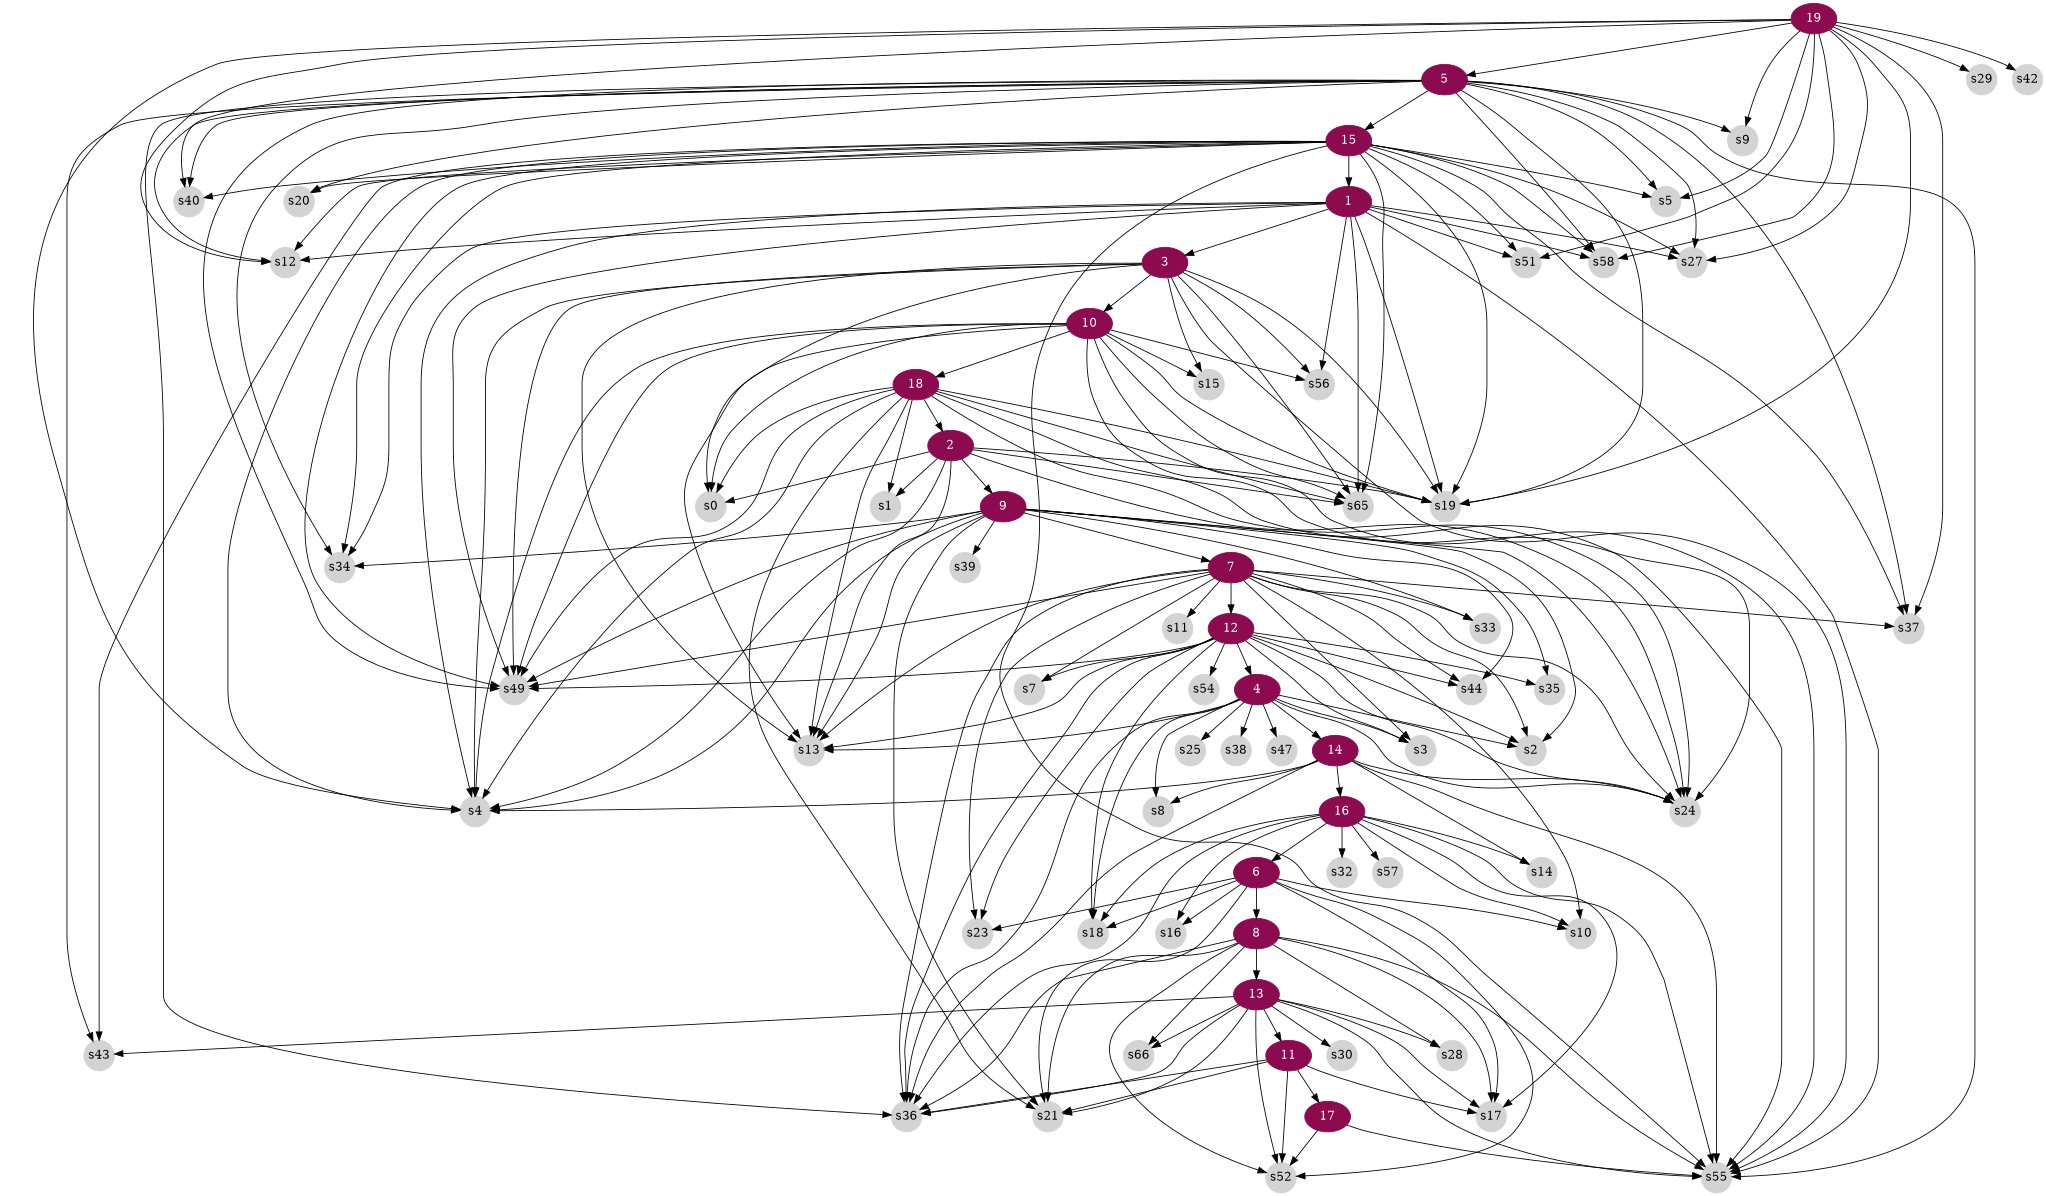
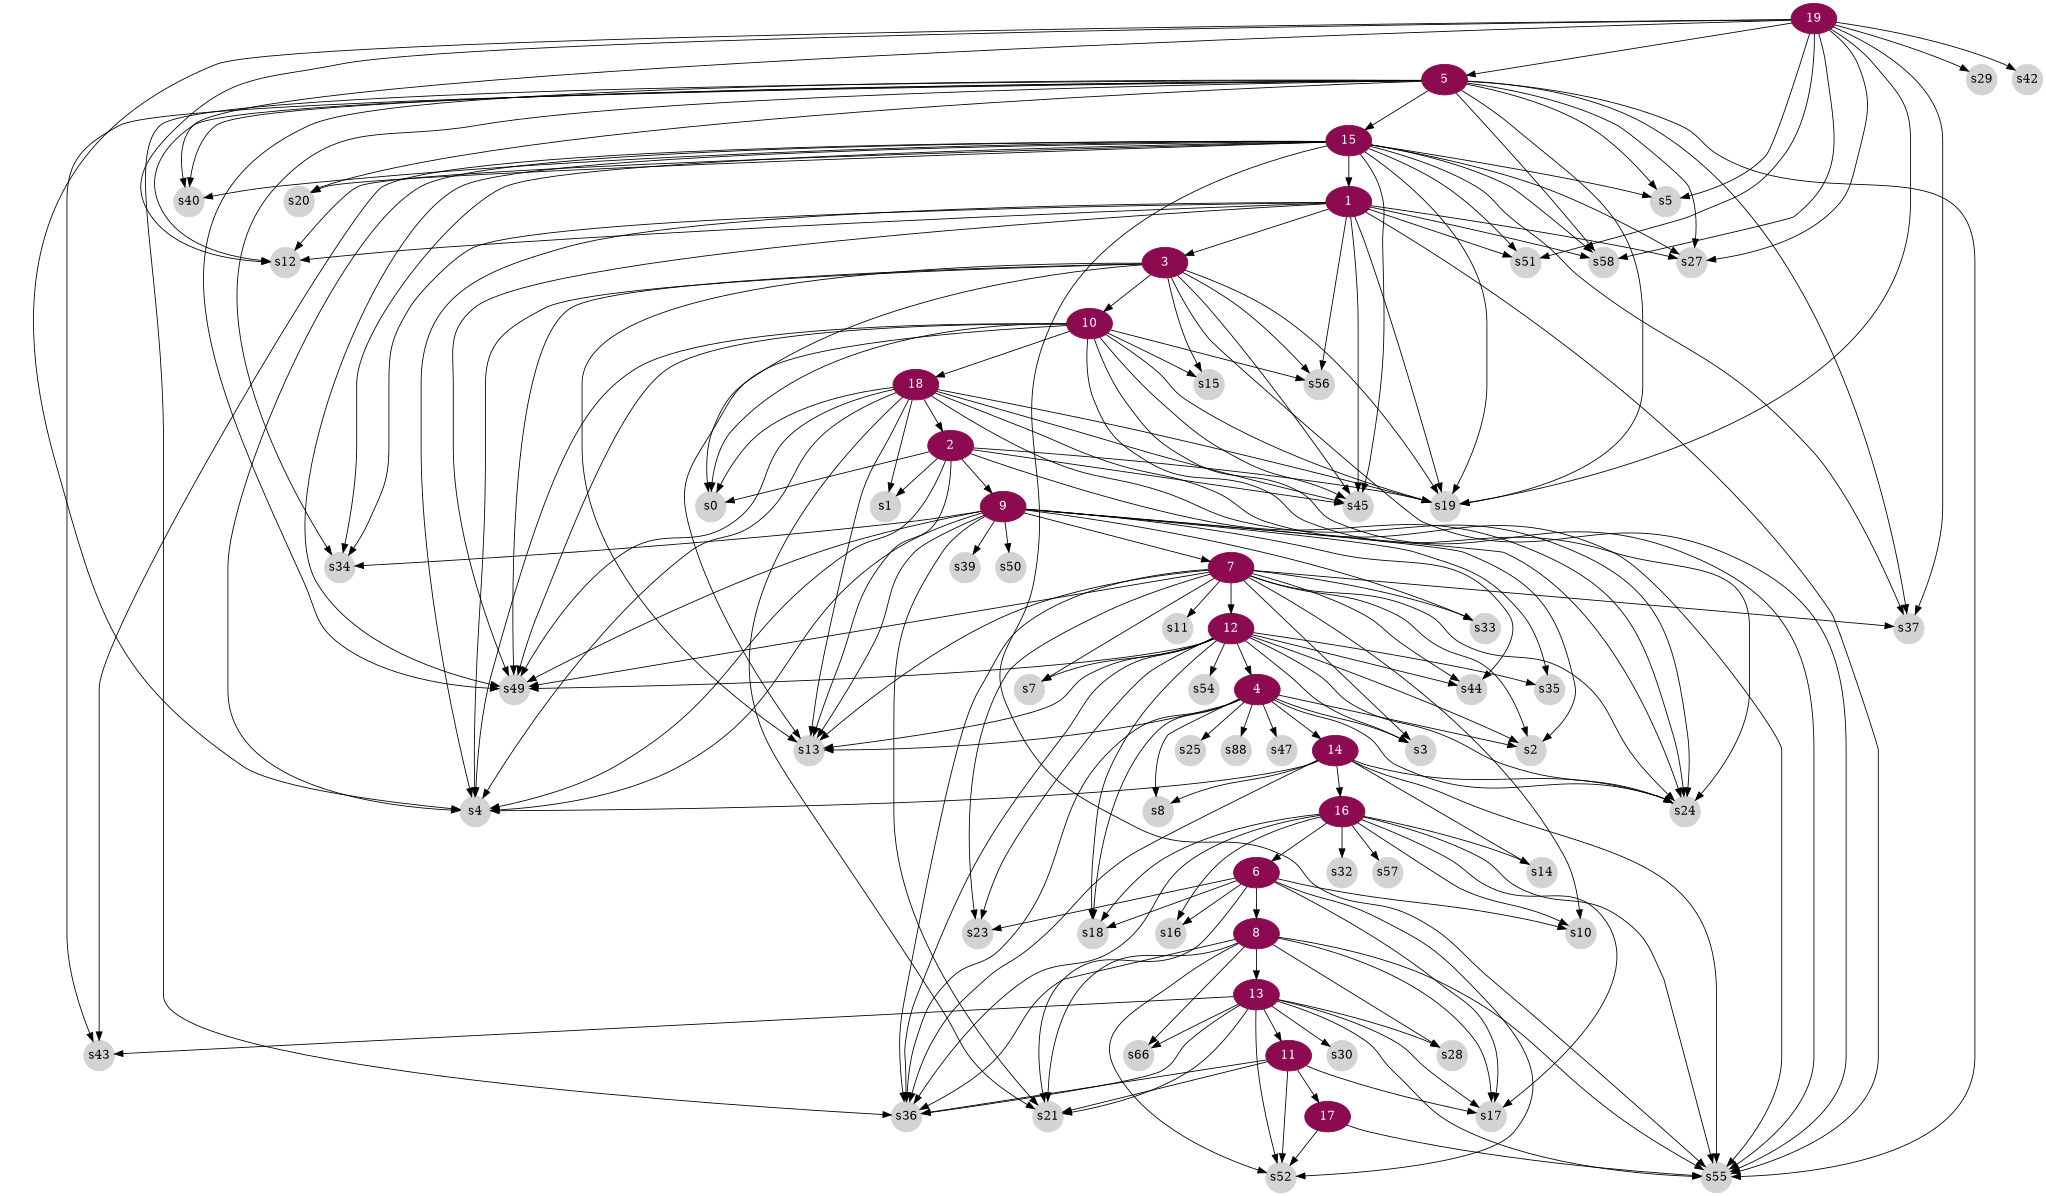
  digraph {
    node [color=lightgrey fontcolor=black style=filled fixedsize=true shape=circle]
    15 [color=deeppink4 fontcolor=white fixedsize="" shape=""]
    1 [color=deeppink4 fontcolor=white fixedsize="" shape=""]
    s4
    s12
    s19
    s27
    s34
-   s45 [label=s65]
+   s45
    s49
    s51
    n11 [label=s58]
    s55
    s5
    s20
    s37
    s40
    s43
    3 [color=deeppink4 fontcolor=white fixedsize="" shape=""]
    s56
    s0
    s13
    10 [color=deeppink4 fontcolor=white fixedsize="" shape=""]
    s15
    18 [color=deeppink4 fontcolor=white fixedsize="" shape=""]
    2 [color=deeppink4 fontcolor=white fixedsize="" shape=""]
    s1
    s24
    s21
    9 [color=deeppink4 fontcolor=white fixedsize="" shape=""]
    s2
    s44
    s35
    7 [color=deeppink4 fontcolor=white fixedsize="" shape=""]
    s33
    s39
+   s50
    12 [color=deeppink4 fontcolor=white fixedsize="" shape=""]
    4 [color=deeppink4 fontcolor=white fixedsize="" shape=""]
    s3
    s18
    s36
    s23
    s7
    s54
    14 [color=deeppink4 fontcolor=white fixedsize="" shape=""]
    s8
    s25
-   s38
+   s38 [label=s88]
    s47
    16 [color=deeppink4 fontcolor=white fixedsize="" shape=""]
    s14
    19 [color=deeppink4 fontcolor=white fixedsize="" shape=""]
    5 [color=deeppink4 fontcolor=white fixedsize="" shape=""]
-   s9
    s29
    s42
    6 [color=deeppink4 fontcolor=white fixedsize="" shape=""]
    s10
    s16
    s17
    s32
    s57
    8 [color=deeppink4 fontcolor=white fixedsize="" shape=""]
    s52
    13 [color=deeppink4 fontcolor=white fixedsize="" shape=""]
    n66 [label=s66]
    s28
    s11
    11 [color=deeppink4 fontcolor=white fixedsize="" shape=""]
    s30
    17 [color=deeppink4 fontcolor=white fixedsize="" shape=""]
    15 -> 1
    15 -> s4
    15 -> s12
    15 -> s19
    15 -> s27
    15 -> s34
    15 -> s45
    15 -> s49
    15 -> s51
    15 -> n11
    15 -> s55
    15 -> s5
    15 -> s20
    15 -> s37
    15 -> s40
    15 -> s43
    1 -> s4
    1 -> s12
    1 -> s19
    1 -> s27
    1 -> s34
    1 -> s45
    1 -> s49
    1 -> s51
    1 -> n11
    1 -> s55
    1 -> 3
    1 -> s56
    3 -> s4
    3 -> s19
    3 -> s45
    3 -> s49
    3 -> s55
    3 -> s56
    3 -> s0
    3 -> s13
    3 -> 10
    3 -> s15
    10 -> s4
    10 -> s19
    10 -> s45
    10 -> s49
    10 -> s55
    10 -> s56
    10 -> s0
    10 -> s13
    10 -> s15
    10 -> 18
    10 -> s24
    18 -> s4
    18 -> s19
    18 -> s45
    18 -> s49
    18 -> s55
    18 -> s0
    18 -> s13
    18 -> 2
    18 -> s1
    18 -> s24
    18 -> s21
    2 -> s4
    2 -> s19
    2 -> s45
    2 -> s0
    2 -> s13
    2 -> s1
    2 -> s24
    2 -> 9
    9 -> s4
    9 -> s34
    9 -> s49
    9 -> s13
    9 -> s24
    9 -> s21
    9 -> s2
    9 -> s44
    9 -> s35
    9 -> 7
    9 -> s33
    9 -> s39
+   9 -> s50
    7 -> s49
    7 -> s37
    7 -> s13
    7 -> s24
    7 -> s2
    7 -> s44
    7 -> s33
    7 -> 12
    7 -> s3
    7 -> s36
    7 -> s23
    7 -> s7
    7 -> s10
    7 -> s11
    12 -> s49
    12 -> s13
    12 -> s24
    12 -> s2
    12 -> s44
    12 -> s35
    12 -> 4
    12 -> s3
    12 -> s18
    12 -> s36
    12 -> s23
    12 -> s7
    12 -> s54
    4 -> s13
    4 -> s24
    4 -> s2
    4 -> s3
    4 -> s18
    4 -> s36
    4 -> 14
    4 -> s8
    4 -> s25
    4 -> s38
    4 -> s47
    14 -> s4
    14 -> s55
    14 -> s24
    14 -> s36
    14 -> s8
    14 -> 16
    14 -> s14
    16 -> s55
    16 -> s18
    16 -> s36
    16 -> s14
    16 -> 6
    16 -> s10
    16 -> s16
    16 -> s17
    16 -> s32
    16 -> s57
    19 -> s4
    19 -> s12
    19 -> s19
    19 -> s27
    19 -> s51
    19 -> n11
    19 -> s5
    19 -> s37
    19 -> s40
    19 -> 5
-   19 -> s9
    19 -> s29
    19 -> s42
    5 -> 15
    5 -> s12
    5 -> s19
    5 -> s27
    5 -> s34
    5 -> s49
    5 -> n11
    5 -> s55
    5 -> s5
    5 -> s20
    5 -> s37
    5 -> s40
    5 -> s43
    5 -> s36
-   5 -> s9
    6 -> s21
    6 -> s18
    6 -> s23
    6 -> s10
    6 -> s16
    6 -> s17
    6 -> 8
    6 -> s52
    8 -> s55
    8 -> s21
    8 -> s36
    8 -> s17
    8 -> s52
    8 -> 13
    8 -> n66
    8 -> s28
    13 -> s55
    13 -> s43
    13 -> s21
    13 -> s36
    13 -> s17
    13 -> s52
    13 -> n66
    13 -> s28
    13 -> 11
    13 -> s30
    11 -> s21
    11 -> s36
    11 -> s17
    11 -> s52
    11 -> 17
    17 -> s55
    17 -> s52
  }
